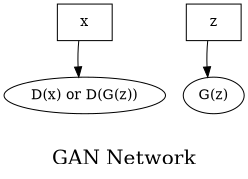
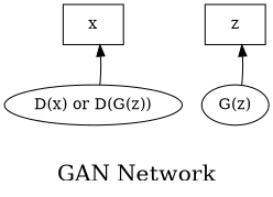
  digraph {
    fontsize=20
    label="GAN Network"
    n1 [label=x shape=box]
    n2 [label="D(x) or D(G(z))"]
    n3 [label=z shape=box]
    n4 [label="G(z)"]
-   n1 -> n2
-   n3 -> n4
+   n2 -> n1
+   n4 -> n3
  }
